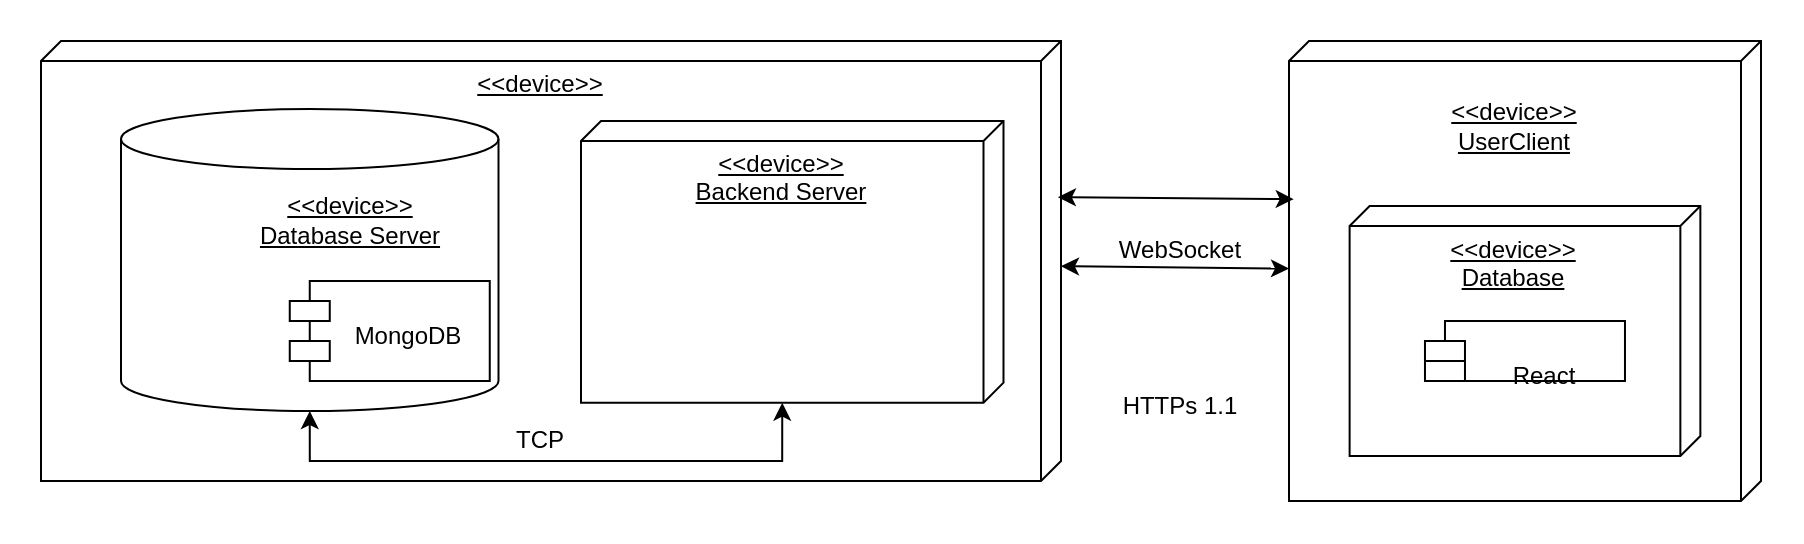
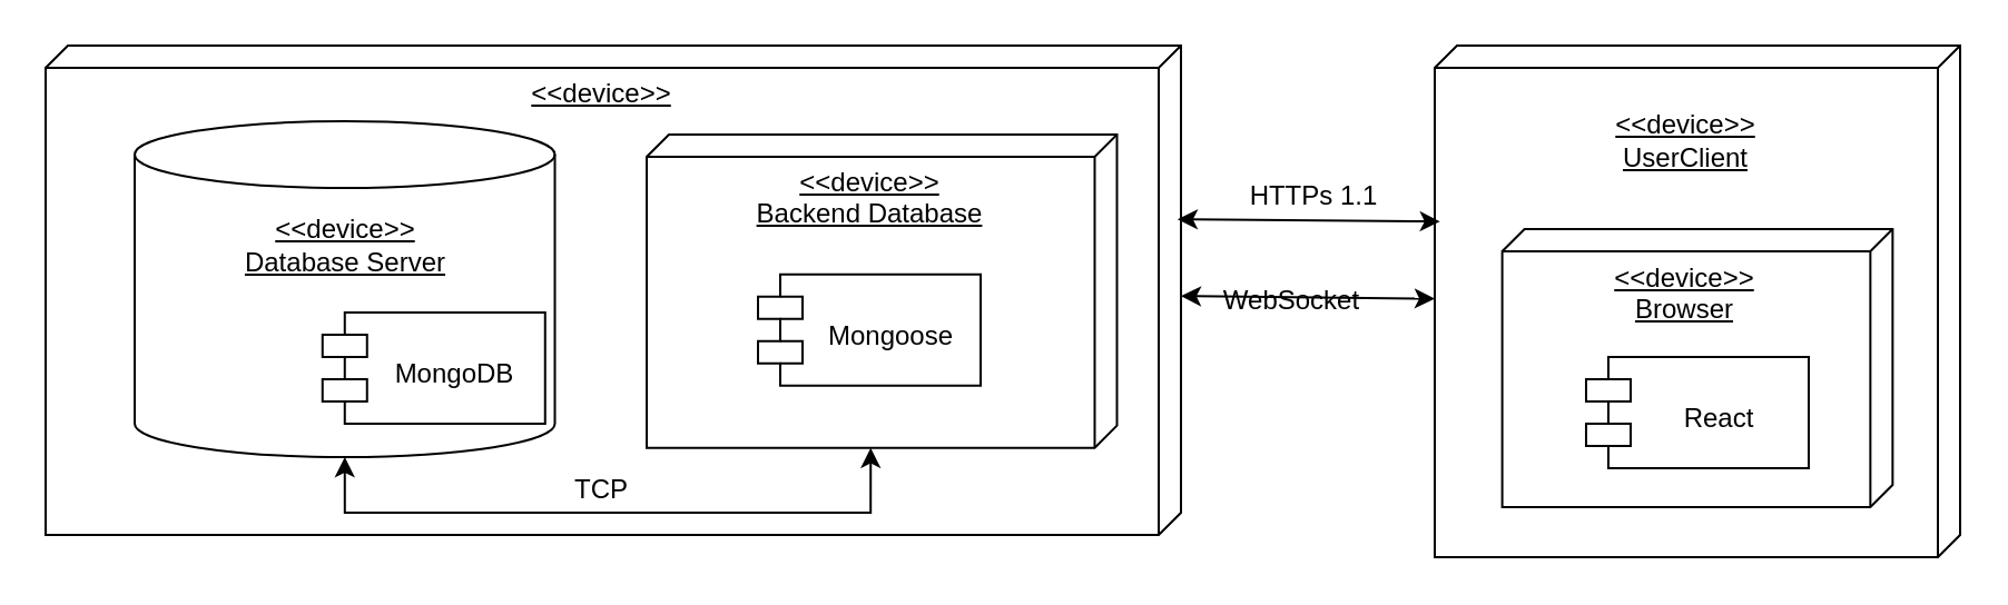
  <mxCell id="0" />
  <mxCell id="1" parent="0" />
  <mxCell id="2" value="&amp;lt;&amp;lt;device&amp;gt;&amp;gt;" style="verticalAlign=top;align=center;spacingTop=8;spacingLeft=2;spacingRight=12;shape=cube;size=10;direction=south;fontStyle=4;html=1;whiteSpace=wrap;" vertex="1" parent="1"><mxGeometry x="20" y="20" width="510" height="220" as="geometry" /></mxCell>
  <mxCell id="3" value="&lt;div&gt;&lt;br&gt;&lt;/div&gt;&amp;lt;&amp;lt;device&amp;gt;&amp;gt;&lt;br&gt;UserClient" style="verticalAlign=top;align=center;spacingTop=8;spacingLeft=2;spacingRight=12;shape=cube;size=10;direction=south;fontStyle=4;html=1;whiteSpace=wrap;" vertex="1" parent="1"><mxGeometry x="644" y="20" width="236" height="230" as="geometry" /></mxCell>
- <mxCell id="4" value="&lt;span style=&quot;&quot;&gt;&amp;lt;&amp;lt;device&amp;gt;&amp;gt;&lt;/span&gt;&lt;br style=&quot;&quot;&gt;&lt;span style=&quot;&quot;&gt;Database&lt;/span&gt;" style="verticalAlign=top;align=center;spacingTop=8;spacingLeft=2;spacingRight=12;shape=cube;size=10;direction=south;fontStyle=4;html=1;whiteSpace=wrap;" vertex="1" parent="1"><mxGeometry x="674.31" y="102.51" width="175.37" height="124.99" as="geometry" /></mxCell>
- <mxCell id="5" value="&amp;lt;&amp;lt;device&amp;gt;&amp;gt;&lt;br&gt;Backend Server" style="verticalAlign=top;align=center;spacingTop=8;spacingLeft=2;spacingRight=12;shape=cube;size=10;direction=south;fontStyle=4;html=1;whiteSpace=wrap;" vertex="1" parent="1"><mxGeometry x="290" y="60" width="211.25" height="140.84" as="geometry" /></mxCell>
+ <mxCell id="4" value="&lt;span style=&quot;&quot;&gt;&amp;lt;&amp;lt;device&amp;gt;&amp;gt;&lt;/span&gt;&lt;br style=&quot;&quot;&gt;&lt;span style=&quot;&quot;&gt;Browser&lt;/span&gt;" style="verticalAlign=top;align=center;spacingTop=8;spacingLeft=2;spacingRight=12;shape=cube;size=10;direction=south;fontStyle=4;html=1;whiteSpace=wrap;" vertex="1" parent="1"><mxGeometry x="674.31" y="102.51" width="175.37" height="124.99" as="geometry" /></mxCell>
+ <mxCell id="5" value="&amp;lt;&amp;lt;device&amp;gt;&amp;gt;&lt;br&gt;Backend Database" style="verticalAlign=top;align=center;spacingTop=8;spacingLeft=2;spacingRight=12;shape=cube;size=10;direction=south;fontStyle=4;html=1;whiteSpace=wrap;" vertex="1" parent="1"><mxGeometry x="290" y="60" width="211.25" height="140.84" as="geometry" /></mxCell>
  <mxCell id="6" value="" style="shape=cylinder3;whiteSpace=wrap;html=1;boundedLbl=1;backgroundOutline=1;size=15;" vertex="1" parent="1"><mxGeometry x="60" y="54" width="188.75" height="151" as="geometry" /></mxCell>
- <mxCell id="7" value="&lt;div&gt;&lt;span style=&quot;background-color: initial;&quot;&gt;&lt;br&gt;&lt;/span&gt;&lt;/div&gt;&lt;div&gt;&lt;span style=&quot;background-color: initial;&quot;&gt;React&lt;/span&gt;&lt;br&gt;&lt;/div&gt;" style="shape=module;align=left;spacingLeft=20;align=center;verticalAlign=top;whiteSpace=wrap;html=1;" vertex="1" parent="1"><mxGeometry x="711.99" y="160" width="100" height="30" as="geometry" /></mxCell>
+ <mxCell id="7" value="&lt;div&gt;&lt;span style=&quot;background-color: initial;&quot;&gt;&lt;br&gt;&lt;/span&gt;&lt;/div&gt;&lt;div&gt;&lt;span style=&quot;background-color: initial;&quot;&gt;React&lt;/span&gt;&lt;br&gt;&lt;/div&gt;" style="shape=module;align=left;spacingLeft=20;align=center;verticalAlign=top;whiteSpace=wrap;html=1;" vertex="1" parent="1"><mxGeometry x="711.99" y="160" width="100" height="50" as="geometry" /></mxCell>
+ <mxCell id="8" value="&lt;br&gt;Mongoose" style="shape=module;align=left;spacingLeft=20;align=center;verticalAlign=top;whiteSpace=wrap;html=1;" vertex="1" parent="1"><mxGeometry x="340" y="122.92" width="100" height="50" as="geometry" /></mxCell>
  <mxCell id="9" value="&lt;div style=&quot;&quot;&gt;&lt;span style=&quot;background-color: initial;&quot;&gt;&lt;br&gt;MongoDB&lt;/span&gt;&lt;/div&gt;" style="shape=module;align=center;spacingLeft=20;align=center;verticalAlign=top;whiteSpace=wrap;html=1;" vertex="1" parent="1"><mxGeometry x="144.38" y="140" width="100" height="50" as="geometry" /></mxCell>
- <mxCell id="10" value="&lt;span style=&quot;text-decoration-line: underline;&quot;&gt;&amp;lt;&amp;lt;device&amp;gt;&amp;gt;&lt;br&gt;Database Server&lt;/span&gt;" style="text;html=1;align=center;verticalAlign=middle;whiteSpace=wrap;rounded=0;" vertex="1" parent="1"><mxGeometry x="121.56" y="95.01" width="105.62" height="30" as="geometry" /></mxCell>
+ <mxCell id="10" value="&lt;span style=&quot;text-decoration-line: underline;&quot;&gt;&amp;lt;&amp;lt;device&amp;gt;&amp;gt;&lt;br&gt;Database Server&lt;/span&gt;" style="text;html=1;align=center;verticalAlign=middle;whiteSpace=wrap;rounded=0;" vertex="1" parent="1"><mxGeometry x="101.56" y="95.01" width="105.62" height="30" as="geometry" /></mxCell>
  <mxCell id="11" value="" style="endArrow=classic;startArrow=classic;html=1;rounded=0;exitX=0.355;exitY=0.003;exitDx=0;exitDy=0;exitPerimeter=0;entryX=0.344;entryY=0.99;entryDx=0;entryDy=0;entryPerimeter=0;" edge="1" parent="1" source="2" target="3"><mxGeometry width="50" height="50" relative="1" as="geometry"><mxPoint x="600" y="170" as="sourcePoint" /><mxPoint x="650" y="120" as="targetPoint" /></mxGeometry></mxCell>
  <mxCell id="12" value="" style="endArrow=classic;startArrow=classic;html=1;rounded=0;" edge="1" parent="1" source="2" target="3"><mxGeometry width="50" height="50" relative="1" as="geometry"><mxPoint x="539" y="126" as="sourcePoint" /><mxPoint x="656" y="126" as="targetPoint" /></mxGeometry></mxCell>
- <mxCell id="13" value="WebSocket" style="text;html=1;align=center;verticalAlign=middle;whiteSpace=wrap;rounded=0;" vertex="1" parent="1"><mxGeometry x="560" y="110" width="60" height="30" as="geometry" /></mxCell>
- <mxCell id="14" value="HTTPs 1.1" style="text;html=1;align=center;verticalAlign=middle;whiteSpace=wrap;rounded=0;" vertex="1" parent="1"><mxGeometry x="560" y="187.51" width="60" height="30" as="geometry" /></mxCell>
+ <mxCell id="13" value="WebSocket" style="text;html=1;align=center;verticalAlign=middle;whiteSpace=wrap;rounded=0;" vertex="1" parent="1"><mxGeometry x="550" y="120" width="60" height="30" as="geometry" /></mxCell>
+ <mxCell id="14" value="HTTPs 1.1" style="text;html=1;align=center;verticalAlign=middle;whiteSpace=wrap;rounded=0;" vertex="1" parent="1"><mxGeometry x="560" y="72.51" width="60" height="30" as="geometry" /></mxCell>
  <mxCell id="15" value="" style="endArrow=classic;startArrow=classic;html=1;rounded=0;entryX=0;entryY=0;entryDx=140.84;entryDy=110.625;entryPerimeter=0;exitX=0.5;exitY=1;exitDx=0;exitDy=0;exitPerimeter=0;edgeStyle=orthogonalEdgeStyle;" edge="1" parent="1" source="6" target="5"><mxGeometry width="50" height="50" relative="1" as="geometry"><mxPoint x="290" y="280" as="sourcePoint" /><mxPoint x="340" y="230" as="targetPoint" /><Array as="points"><mxPoint x="154" y="230" /><mxPoint x="391" y="230" /></Array></mxGeometry></mxCell>
  <mxCell id="16" value="TCP" style="text;html=1;align=center;verticalAlign=middle;whiteSpace=wrap;rounded=0;" vertex="1" parent="1"><mxGeometry x="240" y="205" width="60" height="30" as="geometry" /></mxCell>
